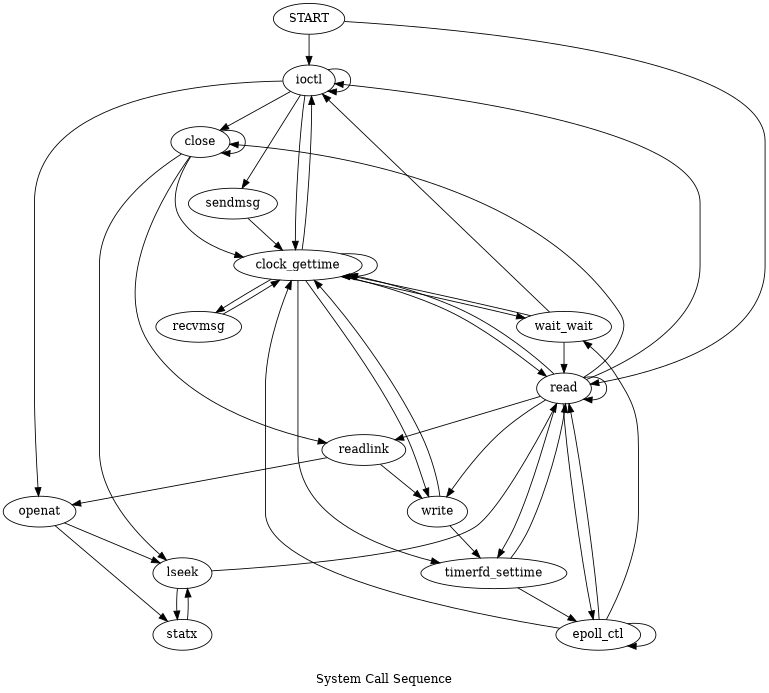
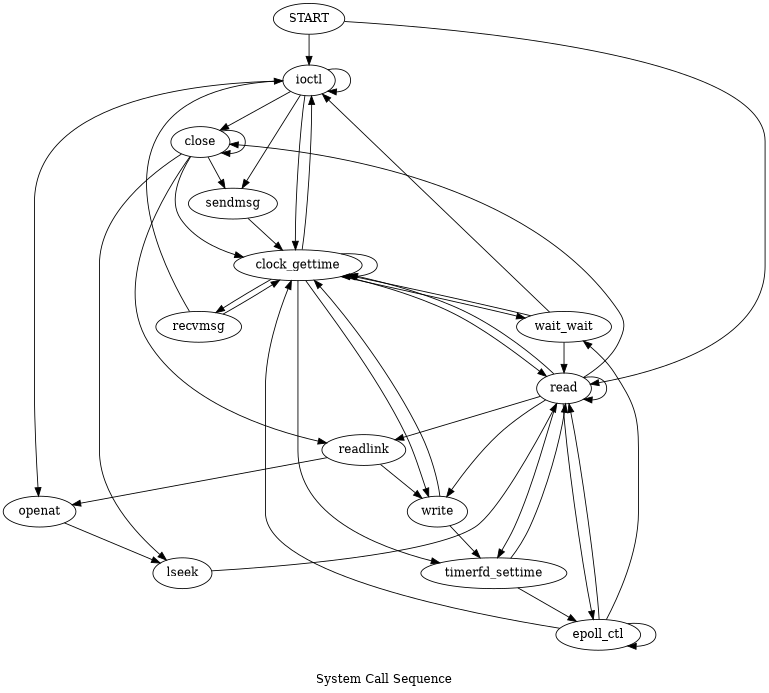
  strict digraph {
    label="System Call Sequence"
    node [weight=0]
    edge [weight=4]
    ioctl
    close
    clock_gettime
    sendmsg
    openat
    readlink
    lseek
    recvmsg
    read
    timerfd_settime
    write
    n12 [label=wait_wait]
-   statx
    epoll_ctl
    START
    ioctl -> ioctl [weight=41]
    ioctl -> close [weight=8]
    ioctl -> clock_gettime [weight=5]
    ioctl -> sendmsg [weight=2]
    ioctl -> openat
    close -> close [weight=2]
    close -> clock_gettime [weight=2]
+   close -> sendmsg [weight=2]
    close -> readlink
    close -> lseek
    clock_gettime -> ioctl [weight=11]
    clock_gettime -> clock_gettime [weight=45]
    clock_gettime -> recvmsg [weight=3]
    clock_gettime -> read [weight=16]
    clock_gettime -> timerfd_settime [weight=22]
    clock_gettime -> write [weight=3]
    clock_gettime -> n12 [weight=1]
    sendmsg -> clock_gettime
    openat -> lseek
-   openat -> statx
    readlink -> openat
    readlink -> write
    lseek -> read [weight=12]
-   lseek -> statx [weight=8]
    recvmsg -> clock_gettime [weight=3]
-   read -> ioctl [weight=3]
+   recvmsg -> ioctl [weight=3]
    read -> close [weight=8]
    read -> clock_gettime [weight=7]
    read -> readlink
    read -> read [weight=16]
    read -> timerfd_settime [weight=1]
    read -> write [weight=8]
    read -> epoll_ctl [weight=27]
    timerfd_settime -> read [weight=1]
    timerfd_settime -> epoll_ctl [weight=26]
    write -> clock_gettime [weight=10]
    write -> timerfd_settime
    n12 -> ioctl [weight=1]
    n12 -> clock_gettime [weight=2]
    n12 -> read [weight=24]
-   statx -> lseek [weight=12]
    epoll_ctl -> clock_gettime [weight=23]
    epoll_ctl -> read
    epoll_ctl -> n12 [weight=26]
    epoll_ctl -> epoll_ctl [weight=1]
    START -> ioctl
    START -> read [weight=1]
  }
